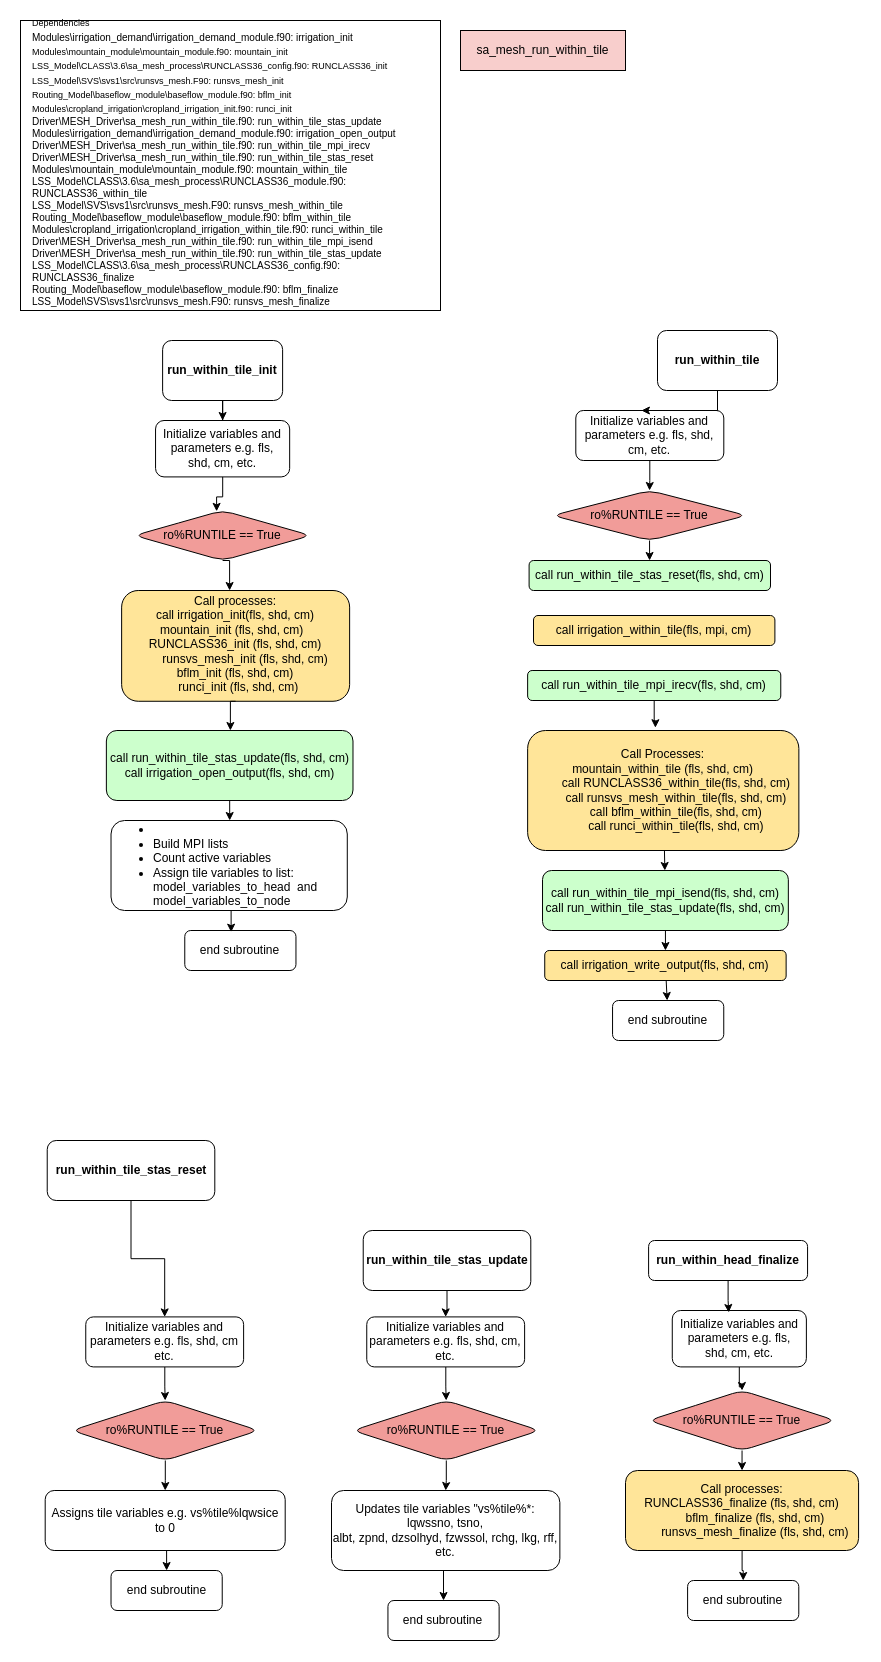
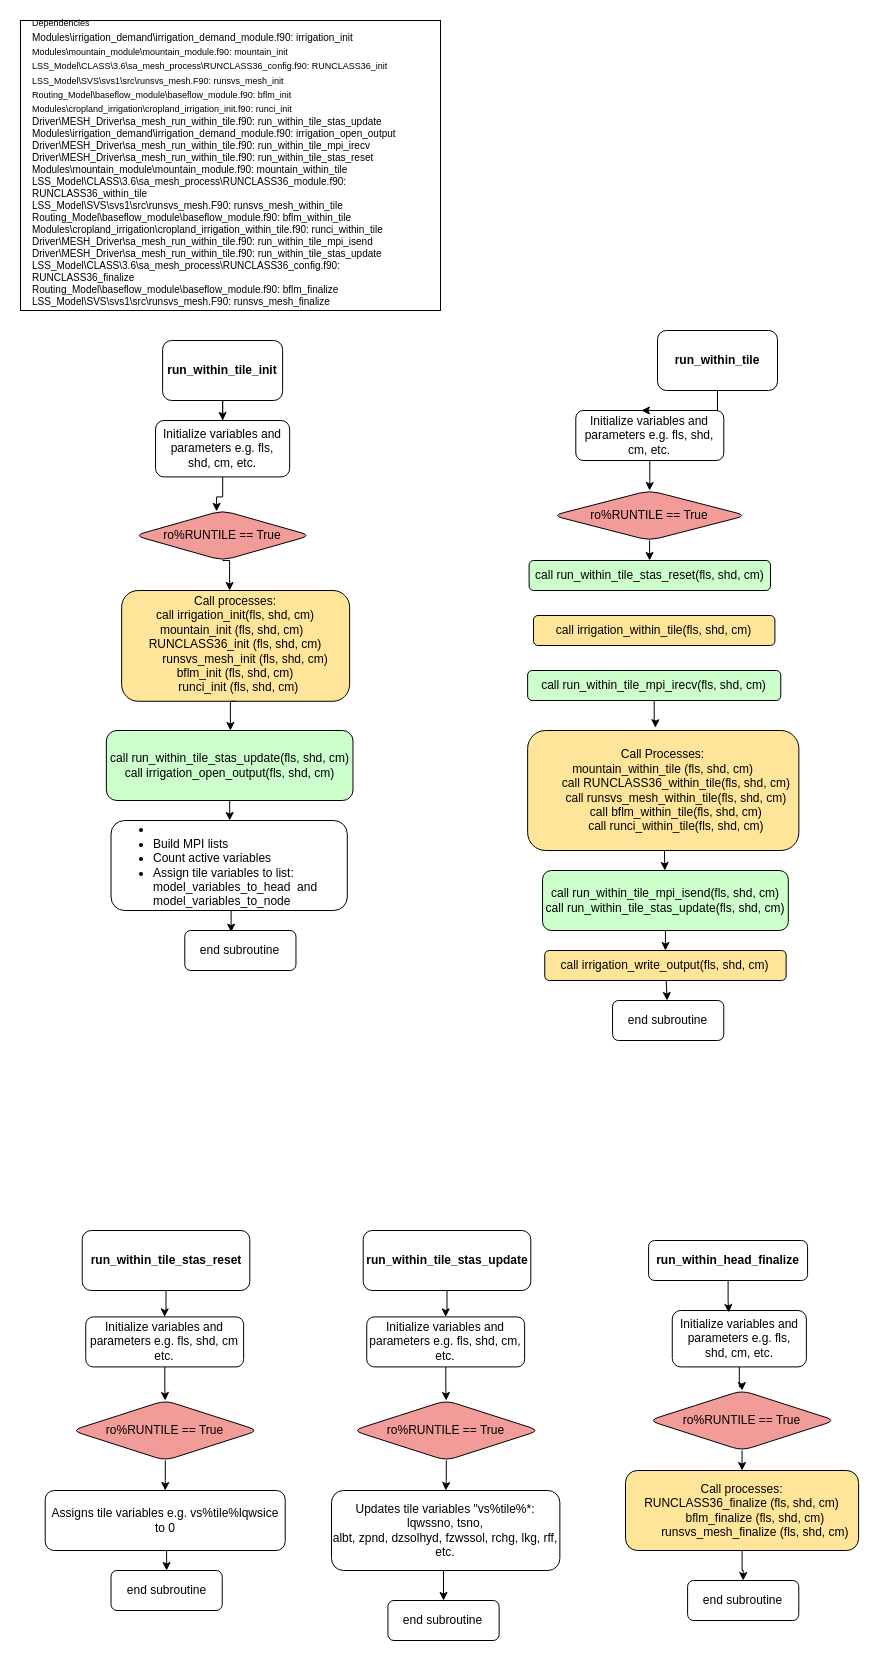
  <mxCell id="0" />
  <mxCell id="1" parent="0" />
- <mxCell id="2" value="sa_mesh_run_within_tile" style="rounded=0;whiteSpace=wrap;html=1;fillColor=#F8CECC;" vertex="1" parent="1"><mxGeometry x="460" y="30" width="165" height="40" as="geometry" /></mxCell>
  <mxCell id="3" style="edgeStyle=orthogonalEdgeStyle;rounded=0;orthogonalLoop=1;jettySize=auto;html=1;entryX=0.5;entryY=0;entryDx=0;entryDy=0;" edge="1" parent="1" source="4" target="21"><mxGeometry relative="1" as="geometry" /></mxCell>
  <mxCell id="4" value="&lt;b&gt;run_within_tile_init&lt;/b&gt;" style="rounded=1;whiteSpace=wrap;html=1;" vertex="1" parent="1"><mxGeometry x="162.11" y="340" width="120" height="60" as="geometry" /></mxCell>
  <mxCell id="5" value="" style="group" vertex="1" connectable="0" parent="1"><mxGeometry x="121.13" y="590" width="228" height="120" as="geometry" /></mxCell>
  <mxCell id="6" value="&lt;div style=&quot;&quot;&gt;&lt;div style=&quot;text-align: center;&quot;&gt;&lt;br&gt;&lt;/div&gt;&lt;/div&gt;" style="whiteSpace=wrap;html=1;rounded=1;align=left;fillColor=#FFE599;" vertex="1" parent="5"><mxGeometry width="228.0" height="110.769" as="geometry" /></mxCell>
  <mxCell id="7" value="&lt;div&gt;Call processes:&lt;/div&gt;&lt;div&gt;call irrigation_init(fls, shd, cm)&lt;br&gt;&lt;/div&gt;&lt;div&gt;&lt;span style=&quot;background-color: initial;&quot;&gt;mountain_init&lt;/span&gt;&lt;span style=&quot;background-color: initial;&quot;&gt;&amp;nbsp;&lt;/span&gt;&lt;span style=&quot;background-color: initial;&quot;&gt;(fls, shd, cm)&lt;/span&gt;&lt;span style=&quot;background-color: initial;&quot;&gt;&amp;nbsp;&amp;nbsp;&lt;/span&gt;&lt;br&gt;&lt;/div&gt;&lt;div&gt;&lt;span style=&quot;background-color: initial;&quot;&gt;RUNCLASS36_init&amp;nbsp;&lt;/span&gt;&lt;span style=&quot;background-color: initial;&quot;&gt;(fls, shd, cm)&lt;/span&gt;&lt;/div&gt;&lt;div&gt;&amp;nbsp; &amp;nbsp; &amp;nbsp; runsvs_mesh_init (fls, shd, cm)&lt;/div&gt;&lt;div&gt;bflm_init&amp;nbsp;(fls, shd, cm)&lt;/div&gt;&lt;div&gt;&amp;nbsp; runci_init&amp;nbsp;(fls, shd, cm)&lt;/div&gt;&lt;div&gt;&lt;br&gt;&lt;/div&gt;" style="text;html=1;align=center;verticalAlign=middle;whiteSpace=wrap;rounded=0;" vertex="1" parent="5"><mxGeometry x="14.06" y="12" width="199.9" height="98" as="geometry" /></mxCell>
  <mxCell id="8" style="edgeStyle=orthogonalEdgeStyle;rounded=0;orthogonalLoop=1;jettySize=auto;html=1;exitX=0.5;exitY=1;exitDx=0;exitDy=0;" edge="1" parent="1" source="6"><mxGeometry relative="1" as="geometry"><mxPoint x="227.89" y="710" as="sourcePoint" /><mxPoint x="229.89" y="730" as="targetPoint" /></mxGeometry></mxCell>
  <mxCell id="9" value="&lt;b&gt;run_within_tile&lt;/b&gt;" style="rounded=1;whiteSpace=wrap;html=1;" vertex="1" parent="1"><mxGeometry x="657" y="330" width="120" height="60" as="geometry" /></mxCell>
  <mxCell id="10" value="" style="rounded=0;orthogonalLoop=1;jettySize=auto;html=1;" edge="1" parent="1" source="11" target="13"><mxGeometry relative="1" as="geometry" /></mxCell>
  <mxCell id="11" value="Call Processes:&lt;div&gt;&lt;span style=&quot;background-color: initial;&quot;&gt;mountain_within_tile&amp;nbsp;&lt;/span&gt;&lt;span style=&quot;background-color: initial;&quot;&gt;(fls, shd, cm)&lt;/span&gt;&lt;br&gt;&lt;/div&gt;&lt;div&gt;&lt;div&gt;&amp;nbsp; &amp;nbsp; &amp;nbsp; &amp;nbsp; call RUNCLASS36_within_tile(fls, shd, cm)&lt;/div&gt;&lt;div&gt;&amp;nbsp; &amp;nbsp; &amp;nbsp; &amp;nbsp; call runsvs_mesh_within_tile(fls, shd, cm)&lt;/div&gt;&lt;div&gt;&amp;nbsp; &amp;nbsp; &amp;nbsp; &amp;nbsp; call bflm_within_tile(fls, shd, cm)&lt;/div&gt;&lt;div&gt;&amp;nbsp; &amp;nbsp; &amp;nbsp; &amp;nbsp; call runci_within_tile(fls, shd, cm)&lt;/div&gt;&lt;/div&gt;" style="whiteSpace=wrap;html=1;rounded=1;fillColor=#FFE599;" vertex="1" parent="1"><mxGeometry x="527.14" y="730" width="271.22" height="120" as="geometry" /></mxCell>
  <mxCell id="12" style="rounded=0;orthogonalLoop=1;jettySize=auto;html=1;entryX=0.5;entryY=0;entryDx=0;entryDy=0;" edge="1" parent="1" source="13" target="55"><mxGeometry relative="1" as="geometry" /></mxCell>
  <mxCell id="13" value="&lt;div&gt;call run_within_tile_mpi_isend(fls, shd, cm)&lt;br&gt;&lt;/div&gt;call run_within_tile_stas_update(fls, shd, cm)" style="whiteSpace=wrap;html=1;rounded=1;fillColor=#CCFFCC;" vertex="1" parent="1"><mxGeometry x="542.03" y="870" width="245.82" height="60" as="geometry" /></mxCell>
  <mxCell id="14" value="&lt;b&gt;run_within_head_finalize&lt;/b&gt;" style="rounded=1;whiteSpace=wrap;html=1;" vertex="1" parent="1"><mxGeometry x="648.1" y="1240" width="158.97" height="40" as="geometry" /></mxCell>
  <mxCell id="15" value="Call processes:&lt;div&gt;&lt;div&gt;RUNCLASS36_finalize&amp;nbsp;(fls, shd, cm)&lt;/div&gt;&lt;div&gt;&amp;nbsp; &amp;nbsp; &amp;nbsp; &amp;nbsp; bflm_finalize&amp;nbsp;(fls, shd, cm)&lt;/div&gt;&lt;div&gt;&amp;nbsp; &amp;nbsp; &amp;nbsp; &amp;nbsp; runsvs_mesh_finalize&amp;nbsp;(fls, shd, cm)&lt;/div&gt;&lt;/div&gt;" style="whiteSpace=wrap;html=1;rounded=1;fillColor=#FFE599;" vertex="1" parent="1"><mxGeometry x="625" y="1470" width="233.09" height="80" as="geometry" /></mxCell>
  <mxCell id="16" style="edgeStyle=orthogonalEdgeStyle;rounded=0;orthogonalLoop=1;jettySize=auto;html=1;entryX=0.5;entryY=0;entryDx=0;entryDy=0;" edge="1" parent="1" source="17" target="37"><mxGeometry relative="1" as="geometry" /></mxCell>
  <mxCell id="17" value="&lt;b&gt;run_within_tile_stas_update&lt;/b&gt;" style="rounded=1;whiteSpace=wrap;html=1;" vertex="1" parent="1"><mxGeometry x="362.72" y="1230" width="167.59" height="60" as="geometry" /></mxCell>
  <mxCell id="18" style="edgeStyle=orthogonalEdgeStyle;rounded=0;orthogonalLoop=1;jettySize=auto;html=1;exitX=0.5;exitY=1;exitDx=0;exitDy=0;entryX=0.5;entryY=0;entryDx=0;entryDy=0;" edge="1" parent="1" source="19" target="43"><mxGeometry relative="1" as="geometry" /></mxCell>
  <mxCell id="19" value="Updates tile variables &quot;vs%tile%*:&lt;div&gt;lqwssno,&amp;nbsp;tsno, albt,&amp;nbsp;zpnd,&amp;nbsp;dzsolhyd,&amp;nbsp;fzwssol,&amp;nbsp;rchg,&amp;nbsp;lkg,&amp;nbsp;rff, etc.&lt;/div&gt;" style="whiteSpace=wrap;html=1;rounded=1;" vertex="1" parent="1"><mxGeometry x="331" y="1490" width="228.36" height="80" as="geometry" /></mxCell>
  <mxCell id="20" value="&lt;div&gt;ro%RUNTILE == True&lt;/div&gt;" style="rhombus;whiteSpace=wrap;html=1;rounded=1;fillColor=#F19C99;" vertex="1" parent="1"><mxGeometry x="133.93" y="510" width="176.36" height="50" as="geometry" /></mxCell>
  <mxCell id="21" value="Initialize variables and parameters e.g. fls, shd,&amp;nbsp;cm, etc." style="rounded=1;whiteSpace=wrap;html=1;" vertex="1" parent="1"><mxGeometry x="155.062" y="419.999" width="134.105" height="56.407" as="geometry" /></mxCell>
  <mxCell id="22" style="edgeStyle=orthogonalEdgeStyle;rounded=0;orthogonalLoop=1;jettySize=auto;html=1;entryX=0.466;entryY=0.017;entryDx=0;entryDy=0;entryPerimeter=0;" edge="1" parent="1" source="21" target="20"><mxGeometry relative="1" as="geometry" /></mxCell>
  <mxCell id="23" style="edgeStyle=orthogonalEdgeStyle;rounded=0;orthogonalLoop=1;jettySize=auto;html=1;exitX=0.5;exitY=1;exitDx=0;exitDy=0;" edge="1" parent="1" source="24" target="49"><mxGeometry relative="1" as="geometry" /></mxCell>
  <mxCell id="24" value="call run_within_tile_stas_update(fls, shd, cm)&lt;div&gt;call irrigation_open_output(fls, shd, cm)&lt;br&gt;&lt;/div&gt;" style="rounded=1;whiteSpace=wrap;html=1;fillColor=#CCFFCC;" vertex="1" parent="1"><mxGeometry x="105.87" y="730" width="246.62" height="70" as="geometry" /></mxCell>
  <mxCell id="25" value="end subroutine" style="whiteSpace=wrap;html=1;rounded=1;" vertex="1" parent="1"><mxGeometry x="184.27" y="930" width="111.19" height="40" as="geometry" /></mxCell>
  <mxCell id="26" style="edgeStyle=orthogonalEdgeStyle;rounded=0;orthogonalLoop=1;jettySize=auto;html=1;exitX=0.5;exitY=1;exitDx=0;exitDy=0;" edge="1" parent="1" source="27" target="52"><mxGeometry relative="1" as="geometry" /></mxCell>
  <mxCell id="27" value="&lt;div&gt;ro%RUNTILE == True&lt;/div&gt;" style="rhombus;whiteSpace=wrap;html=1;rounded=1;fillColor=#F19C99;" vertex="1" parent="1"><mxGeometry x="552.14" y="490" width="193.82" height="50" as="geometry" /></mxCell>
  <mxCell id="28" value="Initialize variables and parameters e.g. fls, shd, cm, etc." style="rounded=1;whiteSpace=wrap;html=1;" vertex="1" parent="1"><mxGeometry x="575.3" y="410" width="148" height="50" as="geometry" /></mxCell>
  <mxCell id="29" style="edgeStyle=orthogonalEdgeStyle;rounded=0;orthogonalLoop=1;jettySize=auto;html=1;exitX=0.5;exitY=1;exitDx=0;exitDy=0;entryX=0.443;entryY=0.018;entryDx=0;entryDy=0;entryPerimeter=0;" edge="1" parent="1" source="9" target="28"><mxGeometry relative="1" as="geometry" /></mxCell>
  <mxCell id="30" style="edgeStyle=orthogonalEdgeStyle;rounded=0;orthogonalLoop=1;jettySize=auto;html=1;entryX=0.5;entryY=0;entryDx=0;entryDy=0;" edge="1" parent="1" source="28" target="27"><mxGeometry relative="1" as="geometry" /></mxCell>
  <mxCell id="31" value="call run_within_tile_mpi_irecv(fls, shd, cm)" style="whiteSpace=wrap;html=1;fillColor=#CCFFCC;rounded=1;" vertex="1" parent="1"><mxGeometry x="527.14" y="670" width="253.13" height="30" as="geometry" /></mxCell>
  <mxCell id="32" style="edgeStyle=orthogonalEdgeStyle;rounded=0;orthogonalLoop=1;jettySize=auto;html=1;entryX=0.471;entryY=-0.023;entryDx=0;entryDy=0;entryPerimeter=0;" edge="1" parent="1" source="31" target="11"><mxGeometry relative="1" as="geometry" /></mxCell>
  <mxCell id="33" value="end subroutine" style="whiteSpace=wrap;html=1;rounded=1;" vertex="1" parent="1"><mxGeometry x="612.06" y="1000" width="111.19" height="40" as="geometry" /></mxCell>
  <mxCell id="34" style="edgeStyle=orthogonalEdgeStyle;rounded=0;orthogonalLoop=1;jettySize=auto;html=1;entryX=0.5;entryY=0;entryDx=0;entryDy=0;" edge="1" parent="1" source="35" target="19"><mxGeometry relative="1" as="geometry" /></mxCell>
  <mxCell id="35" value="&lt;div&gt;ro%RUNTILE == True&lt;/div&gt;" style="rhombus;whiteSpace=wrap;html=1;rounded=1;fillColor=#F19C99;" vertex="1" parent="1"><mxGeometry x="352.26" y="1400" width="186.89" height="60" as="geometry" /></mxCell>
  <mxCell id="36" style="edgeStyle=orthogonalEdgeStyle;rounded=0;orthogonalLoop=1;jettySize=auto;html=1;entryX=0.5;entryY=0;entryDx=0;entryDy=0;" edge="1" parent="1" source="37" target="35"><mxGeometry relative="1" as="geometry" /></mxCell>
  <mxCell id="37" value="Initialize variables and parameters e.g. fls, shd, cm, etc." style="rounded=1;whiteSpace=wrap;html=1;" vertex="1" parent="1"><mxGeometry x="366.25" y="1316.41" width="157.87" height="50" as="geometry" /></mxCell>
  <mxCell id="38" style="edgeStyle=orthogonalEdgeStyle;rounded=0;orthogonalLoop=1;jettySize=auto;html=1;exitX=0.5;exitY=1;exitDx=0;exitDy=0;entryX=0.5;entryY=0;entryDx=0;entryDy=0;" edge="1" parent="1" source="39" target="15"><mxGeometry relative="1" as="geometry" /></mxCell>
  <mxCell id="39" value="&lt;div&gt;ro%RUNTILE == True&lt;/div&gt;" style="rhombus;whiteSpace=wrap;html=1;rounded=1;fillColor=#F19C99;" vertex="1" parent="1"><mxGeometry x="648.1" y="1390" width="186.89" height="60" as="geometry" /></mxCell>
  <mxCell id="40" style="edgeStyle=orthogonalEdgeStyle;rounded=0;orthogonalLoop=1;jettySize=auto;html=1;entryX=0.5;entryY=0;entryDx=0;entryDy=0;" edge="1" parent="1" source="41" target="39"><mxGeometry relative="1" as="geometry" /></mxCell>
  <mxCell id="41" value="Initialize variables and parameters e.g. fls, shd,&amp;nbsp;cm, etc." style="rounded=1;whiteSpace=wrap;html=1;" vertex="1" parent="1"><mxGeometry x="671.782" y="1309.999" width="134.105" height="56.407" as="geometry" /></mxCell>
  <mxCell id="42" style="edgeStyle=orthogonalEdgeStyle;rounded=0;orthogonalLoop=1;jettySize=auto;html=1;entryX=0.421;entryY=0.035;entryDx=0;entryDy=0;entryPerimeter=0;" edge="1" parent="1" source="14" target="41"><mxGeometry relative="1" as="geometry" /></mxCell>
  <mxCell id="43" value="end subroutine" style="whiteSpace=wrap;html=1;rounded=1;" vertex="1" parent="1"><mxGeometry x="387.44" y="1600" width="111.19" height="40" as="geometry" /></mxCell>
  <mxCell id="44" value="end subroutine" style="whiteSpace=wrap;html=1;rounded=1;" vertex="1" parent="1"><mxGeometry x="687.1" y="1580" width="111.19" height="40" as="geometry" /></mxCell>
  <mxCell id="45" style="edgeStyle=orthogonalEdgeStyle;rounded=0;orthogonalLoop=1;jettySize=auto;html=1;entryX=0.5;entryY=0;entryDx=0;entryDy=0;" edge="1" parent="1" source="15" target="44"><mxGeometry relative="1" as="geometry" /></mxCell>
  <mxCell id="46" value="" style="group" vertex="1" connectable="0" parent="1"><mxGeometry x="20" y="20" width="420" height="290" as="geometry" /></mxCell>
  <mxCell id="47" value="" style="rounded=0;whiteSpace=wrap;html=1;" vertex="1" parent="46"><mxGeometry width="420.0" height="290.0" as="geometry" /></mxCell>
  <mxCell id="48" value="&lt;font style=&quot;font-size: 9px;&quot;&gt;Dependencies&lt;/font&gt;&lt;div&gt;&lt;font size=&quot;1&quot;&gt;Modules\irrigation_demand\irrigation_demand_module.f90: irrigation_init&lt;br&gt;&lt;/font&gt;&lt;div&gt;&lt;div&gt;&lt;font style=&quot;font-size: 9px;&quot;&gt;Modules\mountain_module\mountain_module.f90: mountain_init&lt;/font&gt;&lt;/div&gt;&lt;div&gt;&lt;font style=&quot;font-size: 9px;&quot;&gt;LSS_Model\CLASS\3.6\sa_mesh_process\RUNCLASS36_config.f90: RUNCLASS36_init&lt;/font&gt;&lt;/div&gt;&lt;div&gt;&lt;font style=&quot;font-size: 9px;&quot;&gt;LSS_Model\SVS\svs1\src\runsvs_mesh.F90: runsvs_mesh_init&lt;/font&gt;&lt;/div&gt;&lt;div&gt;&lt;font style=&quot;font-size: 9px;&quot;&gt;Routing_Model\baseflow_module\baseflow_module.f90: bflm_init&lt;/font&gt;&lt;/div&gt;&lt;div&gt;&lt;font style=&quot;font-size: 9px;&quot;&gt;Modules\cropland_irrigation\cropland_irrigation_init.f90: runci_init&lt;/font&gt;&lt;/div&gt;&lt;/div&gt;&lt;div&gt;&lt;font size=&quot;1&quot; style=&quot;&quot;&gt;&lt;div style=&quot;&quot;&gt;Driver\MESH_Driver\sa_mesh_run_within_tile.f90: run_within_tile_stas_update&lt;/div&gt;&lt;div style=&quot;&quot;&gt;Modules\irrigation_demand\irrigation_demand_module.f90: irrigation_open_output&lt;/div&gt;&lt;/font&gt;&lt;/div&gt;&lt;div&gt;&lt;font size=&quot;1&quot; style=&quot;&quot;&gt;&lt;div style=&quot;&quot;&gt;Driver\MESH_Driver\sa_mesh_run_within_tile.f90: run_within_tile_mpi_irecv&lt;/div&gt;&lt;div style=&quot;&quot;&gt;Driver\MESH_Driver\sa_mesh_run_within_tile.f90: run_within_tile_stas_reset&lt;/div&gt;&lt;div style=&quot;&quot;&gt;Modules\mountain_module\mountain_module.f90: mountain_within_tile&lt;/div&gt;&lt;div style=&quot;&quot;&gt;LSS_Model\CLASS\3.6\sa_mesh_process\RUNCLASS36_module.f90: RUNCLASS36_within_tile&lt;/div&gt;&lt;div style=&quot;&quot;&gt;LSS_Model\SVS\svs1\src\runsvs_mesh.F90: runsvs_mesh_within_tile&lt;/div&gt;&lt;div style=&quot;&quot;&gt;Routing_Model\baseflow_module\baseflow_module.f90: bflm_within_tile&lt;/div&gt;&lt;div style=&quot;&quot;&gt;Modules\cropland_irrigation\cropland_irrigation_within_tile.f90: runci_within_tile&lt;/div&gt;&lt;div style=&quot;&quot;&gt;Driver\MESH_Driver\sa_mesh_run_within_tile.f90: run_within_tile_mpi_isend&lt;/div&gt;&lt;div style=&quot;&quot;&gt;Driver\MESH_Driver\sa_mesh_run_within_tile.f90: run_within_tile_stas_update&lt;/div&gt;&lt;div style=&quot;&quot;&gt;LSS_Model\CLASS\3.6\sa_mesh_process\RUNCLASS36_config.f90: RUNCLASS36_finalize&lt;/div&gt;&lt;div style=&quot;&quot;&gt;Routing_Model\baseflow_module\baseflow_module.f90: bflm_finalize&lt;/div&gt;&lt;div style=&quot;&quot;&gt;LSS_Model\SVS\svs1\src\runsvs_mesh.F90: runsvs_mesh_finalize&lt;/div&gt;&lt;/font&gt;&lt;/div&gt;&lt;/div&gt;" style="text;html=1;align=left;verticalAlign=middle;whiteSpace=wrap;rounded=0;" vertex="1" parent="46"><mxGeometry x="9.692" width="399.808" height="282.162" as="geometry" /></mxCell>
  <mxCell id="49" value="&lt;ul&gt;&lt;li&gt;&lt;li&gt;Build MPI lists&lt;/li&gt;&lt;li&gt;Count active variables&lt;/li&gt;&lt;li&gt;Assign tile variables to list: model_variables_to_head&amp;nbsp; and model_variables_to_node&lt;/li&gt;&lt;/li&gt;&lt;/ul&gt;" style="whiteSpace=wrap;html=1;rounded=1;align=left;" vertex="1" parent="1"><mxGeometry x="110.53" y="820" width="236.26" height="90" as="geometry" /></mxCell>
  <mxCell id="50" style="edgeStyle=orthogonalEdgeStyle;rounded=0;orthogonalLoop=1;jettySize=auto;html=1;exitX=0.5;exitY=1;exitDx=0;exitDy=0;entryX=0.417;entryY=0.042;entryDx=0;entryDy=0;entryPerimeter=0;" edge="1" parent="1" source="49" target="25"><mxGeometry relative="1" as="geometry" /></mxCell>
  <mxCell id="51" style="edgeStyle=orthogonalEdgeStyle;rounded=0;orthogonalLoop=1;jettySize=auto;html=1;exitX=0.5;exitY=1;exitDx=0;exitDy=0;" edge="1" parent="1" source="20"><mxGeometry relative="1" as="geometry"><mxPoint x="229.13" y="590" as="targetPoint" /></mxGeometry></mxCell>
  <mxCell id="52" value="call run_within_tile_stas_reset(fls, shd, cm)" style="rounded=1;whiteSpace=wrap;html=1;fillColor=#CCFFCC;" vertex="1" parent="1"><mxGeometry x="528.6" y="560" width="241.4" height="30" as="geometry" /></mxCell>
- <mxCell id="53" value="call irrigation_within_tile(fls, mpi, cm)" style="rounded=1;whiteSpace=wrap;html=1;fillColor=#FFE599;" vertex="1" parent="1"><mxGeometry x="533" y="615" width="241.4" height="30" as="geometry" /></mxCell>
+ <mxCell id="53" value="call irrigation_within_tile(fls, shd, cm)" style="rounded=1;whiteSpace=wrap;html=1;fillColor=#FFE599;" vertex="1" parent="1"><mxGeometry x="533" y="615" width="241.4" height="30" as="geometry" /></mxCell>
  <mxCell id="54" style="rounded=0;orthogonalLoop=1;jettySize=auto;html=1;" edge="1" parent="1" source="55" target="33"><mxGeometry relative="1" as="geometry" /></mxCell>
  <mxCell id="55" value="call irrigation_write_output(fls, shd, cm)" style="rounded=1;whiteSpace=wrap;html=1;fillColor=#FFE599;" vertex="1" parent="1"><mxGeometry x="544.24" y="950" width="241.4" height="30" as="geometry" /></mxCell>
  <mxCell id="56" style="edgeStyle=orthogonalEdgeStyle;rounded=0;orthogonalLoop=1;jettySize=auto;html=1;entryX=0.5;entryY=0;entryDx=0;entryDy=0;" edge="1" source="57" target="63" parent="1"><mxGeometry relative="1" as="geometry" /></mxCell>
- <mxCell id="57" value="&lt;b&gt;run_within_tile_stas_reset&lt;/b&gt;" style="rounded=1;whiteSpace=wrap;html=1;" vertex="1" parent="1"><mxGeometry x="46.72" y="1140" width="167.59" height="60" as="geometry" /></mxCell>
+ <mxCell id="57" value="&lt;b&gt;run_within_tile_stas_reset&lt;/b&gt;" style="rounded=1;whiteSpace=wrap;html=1;" vertex="1" parent="1"><mxGeometry x="81.72" y="1230" width="167.59" height="60" as="geometry" /></mxCell>
  <mxCell id="58" style="edgeStyle=orthogonalEdgeStyle;rounded=0;orthogonalLoop=1;jettySize=auto;html=1;exitX=0.5;exitY=1;exitDx=0;exitDy=0;entryX=0.5;entryY=0;entryDx=0;entryDy=0;" edge="1" source="59" target="64" parent="1"><mxGeometry relative="1" as="geometry" /></mxCell>
  <mxCell id="59" value="Assigns tile variables e.g.&amp;nbsp;vs%tile%lqwsice to 0" style="whiteSpace=wrap;html=1;rounded=1;" vertex="1" parent="1"><mxGeometry x="44.7" y="1490" width="240" height="60" as="geometry" /></mxCell>
  <mxCell id="60" style="edgeStyle=orthogonalEdgeStyle;rounded=0;orthogonalLoop=1;jettySize=auto;html=1;entryX=0.5;entryY=0;entryDx=0;entryDy=0;" edge="1" source="61" target="59" parent="1"><mxGeometry relative="1" as="geometry" /></mxCell>
  <mxCell id="61" value="&lt;div&gt;ro%RUNTILE == True&lt;/div&gt;" style="rhombus;whiteSpace=wrap;html=1;rounded=1;fillColor=#F19C99;" vertex="1" parent="1"><mxGeometry x="71.26" y="1400" width="186.89" height="60" as="geometry" /></mxCell>
  <mxCell id="62" style="edgeStyle=orthogonalEdgeStyle;rounded=0;orthogonalLoop=1;jettySize=auto;html=1;entryX=0.5;entryY=0;entryDx=0;entryDy=0;" edge="1" source="63" target="61" parent="1"><mxGeometry relative="1" as="geometry" /></mxCell>
  <mxCell id="63" value="Initialize variables and parameters e.g. fls, shd, cm etc." style="rounded=1;whiteSpace=wrap;html=1;" vertex="1" parent="1"><mxGeometry x="85.25" y="1316.41" width="157.87" height="50" as="geometry" /></mxCell>
  <mxCell id="64" value="end subroutine" style="whiteSpace=wrap;html=1;rounded=1;" vertex="1" parent="1"><mxGeometry x="110.53" y="1570" width="111.19" height="40" as="geometry" /></mxCell>
